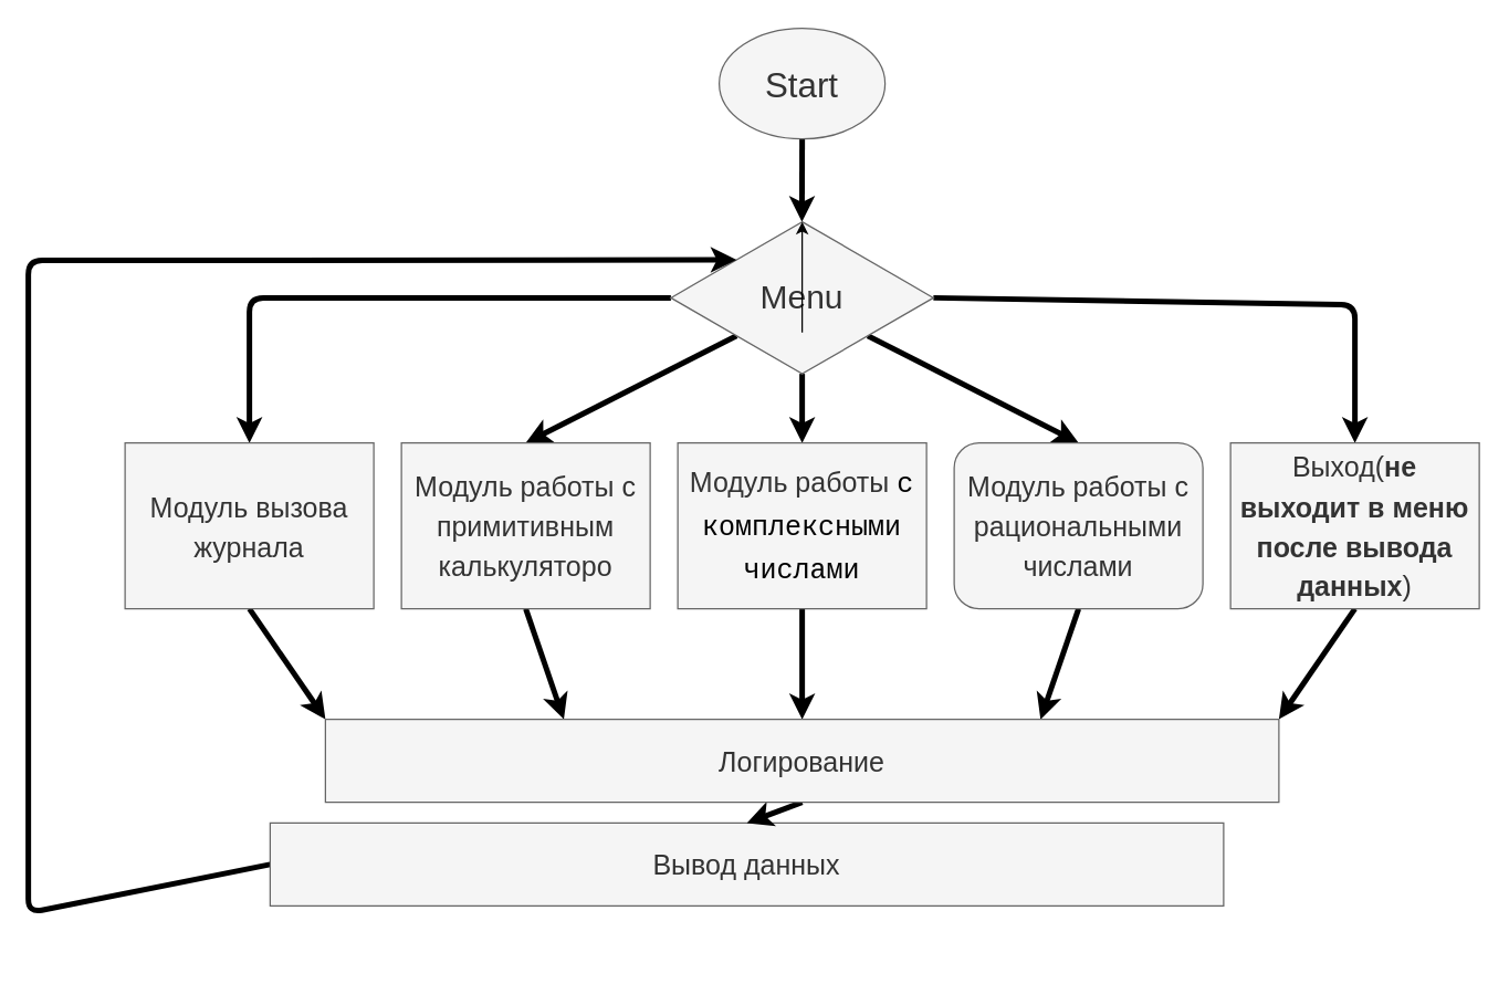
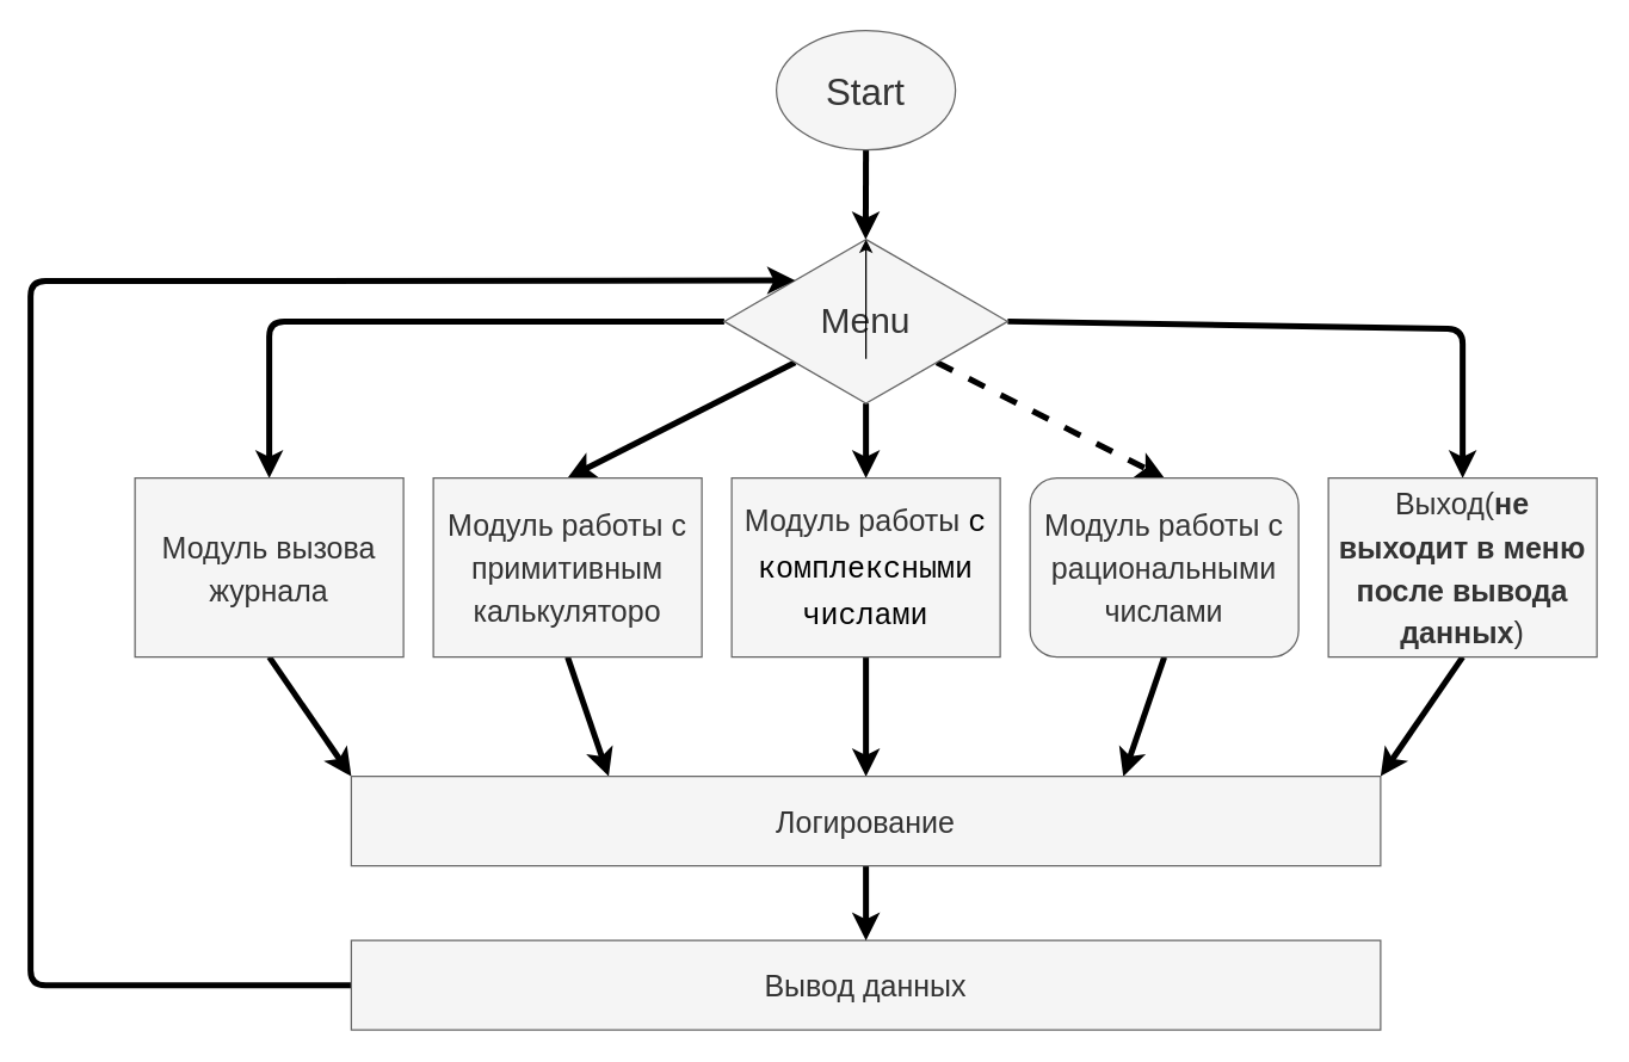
  <mxCell id="0" />
  <mxCell id="1" parent="0" />
  <mxCell id="2" style="edgeStyle=none;html=1;exitX=0.5;exitY=1;exitDx=0;exitDy=0;fontSize=24;strokeWidth=4;" edge="1" parent="1" source="3"><mxGeometry relative="1" as="geometry"><mxPoint x="579.824" y="160" as="targetPoint" /></mxGeometry></mxCell>
  <mxCell id="3" value="&lt;font style=&quot;font-size: 25px&quot;&gt;Start&lt;/font&gt;" style="ellipse;whiteSpace=wrap;html=1;strokeColor=#666666;fillColor=#f5f5f5;fontColor=#333333;" vertex="1" parent="1"><mxGeometry x="520" y="20" width="120" height="80" as="geometry" /></mxCell>
  <mxCell id="4" style="edgeStyle=none;html=1;exitX=0;exitY=1;exitDx=0;exitDy=0;entryX=0.5;entryY=0;entryDx=0;entryDy=0;fontSize=20;strokeWidth=4;" edge="1" parent="1" source="9" target="12"><mxGeometry relative="1" as="geometry" /></mxCell>
- <mxCell id="5" style="edgeStyle=none;html=1;exitX=1;exitY=1;exitDx=0;exitDy=0;entryX=0.5;entryY=0;entryDx=0;entryDy=0;fontSize=20;fontColor=#000000;strokeWidth=4;" edge="1" parent="1" source="9" target="18"><mxGeometry relative="1" as="geometry" /></mxCell>
+ <mxCell id="5" style="edgeStyle=none;html=1;exitX=1;exitY=1;exitDx=0;exitDy=0;entryX=0.5;entryY=0;entryDx=0;entryDy=0;fontSize=20;fontColor=#000000;strokeWidth=4;dashed=1;" edge="1" parent="1" source="9" target="18"><mxGeometry relative="1" as="geometry" /></mxCell>
  <mxCell id="6" style="edgeStyle=none;html=1;exitX=0.5;exitY=1;exitDx=0;exitDy=0;entryX=0.5;entryY=0;entryDx=0;entryDy=0;fontSize=20;fontColor=#000000;strokeWidth=4;" edge="1" parent="1" source="9" target="16"><mxGeometry relative="1" as="geometry" /></mxCell>
  <mxCell id="7" style="edgeStyle=none;html=1;exitX=0;exitY=0.5;exitDx=0;exitDy=0;entryX=0.5;entryY=0;entryDx=0;entryDy=0;fontSize=20;fontColor=#000000;strokeWidth=4;" edge="1" parent="1" source="9" target="14"><mxGeometry relative="1" as="geometry"><Array as="points"><mxPoint y="215" x="180" /></Array></mxGeometry></mxCell>
  <mxCell id="8" style="edgeStyle=none;html=1;exitX=1;exitY=0.5;exitDx=0;exitDy=0;entryX=0.5;entryY=0;entryDx=0;entryDy=0;fontSize=20;fontColor=#000000;strokeWidth=4;" edge="1" parent="1" source="9" target="20"><mxGeometry relative="1" as="geometry"><Array as="points"><mxPoint x="980" y="220" /></Array></mxGeometry></mxCell>
  <mxCell id="9" value="&lt;font style=&quot;font-size: 24px&quot;&gt;Menu&lt;/font&gt;" style="rhombus;whiteSpace=wrap;html=1;strokeColor=#666666;fillColor=#f5f5f5;fontColor=#333333;" vertex="1" parent="1"><mxGeometry x="485" y="160" width="190" height="110" as="geometry" /></mxCell>
  <mxCell id="10" style="edgeStyle=none;html=1;exitX=0.5;exitY=1;exitDx=0;exitDy=0;entryX=0.5;entryY=0;entryDx=0;entryDy=0;fontSize=24;" edge="1" parent="1" target="9"><mxGeometry relative="1" as="geometry"><mxPoint x="580" y="240" as="sourcePoint" /></mxGeometry></mxCell>
  <mxCell id="11" style="edgeStyle=none;html=1;exitX=0.5;exitY=1;exitDx=0;exitDy=0;entryX=0.25;entryY=0;entryDx=0;entryDy=0;fontSize=20;fontColor=#000000;strokeWidth=4;" edge="1" parent="1" source="12" target="24"><mxGeometry relative="1" as="geometry" /></mxCell>
  <mxCell id="12" value="&lt;font style=&quot;font-size: 20px&quot;&gt;Модуль работы с примитивным калькуляторо&lt;/font&gt;" style="rounded=0;whiteSpace=wrap;html=1;fontSize=24;strokeColor=#666666;fillColor=#f5f5f5;fontColor=#333333;" vertex="1" parent="1"><mxGeometry x="290" y="320" width="180" height="120" as="geometry" /></mxCell>
  <mxCell id="13" style="edgeStyle=none;html=1;exitX=0.5;exitY=1;exitDx=0;exitDy=0;entryX=0;entryY=0;entryDx=0;entryDy=0;fontSize=20;fontColor=#000000;strokeWidth=4;" edge="1" parent="1" source="14" target="24"><mxGeometry relative="1" as="geometry" /></mxCell>
  <mxCell id="14" value="&lt;font style=&quot;font-size: 20px&quot;&gt;Модуль вызова журнала&lt;/font&gt;" style="rounded=0;whiteSpace=wrap;html=1;fontSize=24;strokeColor=#666666;fillColor=#f5f5f5;fontColor=#333333;" vertex="1" parent="1"><mxGeometry x="90" y="320" width="180" height="120" as="geometry" /></mxCell>
  <mxCell id="15" style="edgeStyle=none;html=1;exitX=0.5;exitY=1;exitDx=0;exitDy=0;entryX=0.5;entryY=0;entryDx=0;entryDy=0;fontSize=20;fontColor=#000000;strokeWidth=4;" edge="1" parent="1" source="16" target="24"><mxGeometry relative="1" as="geometry" /></mxCell>
  <mxCell id="16" value="&lt;font&gt;&lt;font style=&quot;font-size: 20px&quot;&gt;Модуль работы&amp;nbsp;&lt;/font&gt;&lt;span style=&quot;font-family: &amp;#34;consolas&amp;#34; , &amp;#34;courier new&amp;#34; , monospace&quot;&gt;&lt;font color=&quot;#000000&quot; style=&quot;font-size: 20px&quot;&gt;с комплексными числами&lt;/font&gt;&lt;/span&gt;&lt;/font&gt;" style="rounded=0;whiteSpace=wrap;html=1;fontSize=24;strokeColor=#666666;fillColor=#f5f5f5;fontColor=#333333;" vertex="1" parent="1"><mxGeometry x="490" y="320" width="180" height="120" as="geometry" /></mxCell>
  <mxCell id="17" style="edgeStyle=none;html=1;exitX=0.5;exitY=1;exitDx=0;exitDy=0;entryX=0.75;entryY=0;entryDx=0;entryDy=0;fontSize=20;fontColor=#000000;strokeWidth=4;" edge="1" parent="1" source="18" target="24"><mxGeometry relative="1" as="geometry" /></mxCell>
  <mxCell id="18" value="&lt;font style=&quot;font-size: 20px&quot;&gt;Модуль работы с рациональными числами&lt;/font&gt;" style="whiteSpace=wrap;html=1;fontSize=24;strokeColor=#666666;fillColor=#f5f5f5;fontColor=#333333;rounded=1;" vertex="1" parent="1"><mxGeometry x="690" y="320" width="180" height="120" as="geometry" /></mxCell>
  <mxCell id="19" style="edgeStyle=none;html=1;exitX=0.5;exitY=1;exitDx=0;exitDy=0;entryX=1;entryY=0;entryDx=0;entryDy=0;fontSize=20;fontColor=#000000;strokeWidth=4;" edge="1" parent="1" source="20" target="24"><mxGeometry relative="1" as="geometry" /></mxCell>
  <mxCell id="20" value="&lt;font style=&quot;font-size: 20px&quot;&gt;Выход(&lt;b&gt;не выходит в меню после вывода данных&lt;/b&gt;)&lt;/font&gt;" style="rounded=0;whiteSpace=wrap;html=1;fontSize=24;strokeColor=#666666;fillColor=#f5f5f5;fontColor=#333333;" vertex="1" parent="1"><mxGeometry x="890" y="320" width="180" height="120" as="geometry" /></mxCell>
  <mxCell id="21" style="edgeStyle=none;html=1;exitX=0;exitY=0.5;exitDx=0;exitDy=0;entryX=0;entryY=0;entryDx=0;entryDy=0;fontSize=20;fontColor=#000000;strokeWidth=4;" edge="1" parent="1" source="22" target="9"><mxGeometry relative="1" as="geometry"><Array as="points"><mxPoint x="20" y="660" /><mxPoint x="20" y="188" /></Array></mxGeometry></mxCell>
- <mxCell id="22" value="Вывод данных" style="rounded=0;whiteSpace=wrap;html=1;labelBackgroundColor=none;fontSize=20;fontColor=#333333;strokeColor=#666666;fillColor=#f5f5f5;" vertex="1" parent="1"><mxGeometry x="195" y="595" width="690" height="60" as="geometry" /></mxCell>
+ <mxCell id="22" value="Вывод данных" style="rounded=0;whiteSpace=wrap;html=1;labelBackgroundColor=none;fontSize=20;fontColor=#333333;strokeColor=#666666;fillColor=#f5f5f5;" vertex="1" parent="1"><mxGeometry x="235" y="630" width="690" height="60" as="geometry" /></mxCell>
  <mxCell id="23" style="edgeStyle=none;html=1;exitX=0.5;exitY=1;exitDx=0;exitDy=0;entryX=0.5;entryY=0;entryDx=0;entryDy=0;fontSize=20;fontColor=#000000;strokeWidth=4;" edge="1" parent="1" source="24" target="22"><mxGeometry relative="1" as="geometry" /></mxCell>
  <mxCell id="24" value="Логирование" style="rounded=0;whiteSpace=wrap;html=1;labelBackgroundColor=none;fontSize=20;fontColor=#333333;strokeColor=#666666;fillColor=#f5f5f5;" vertex="1" parent="1"><mxGeometry x="235" y="520" width="690" height="60" as="geometry" /></mxCell>
